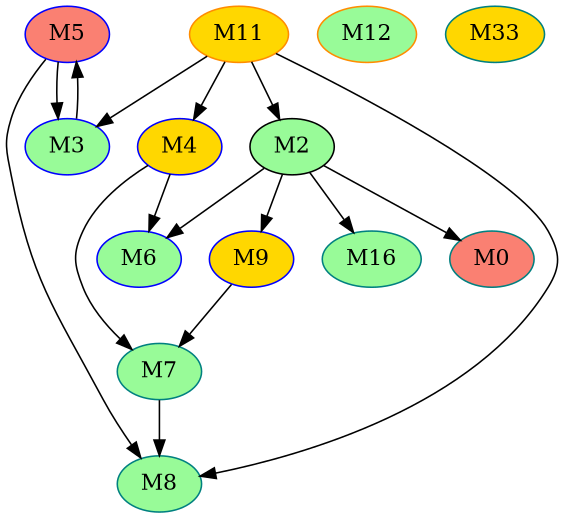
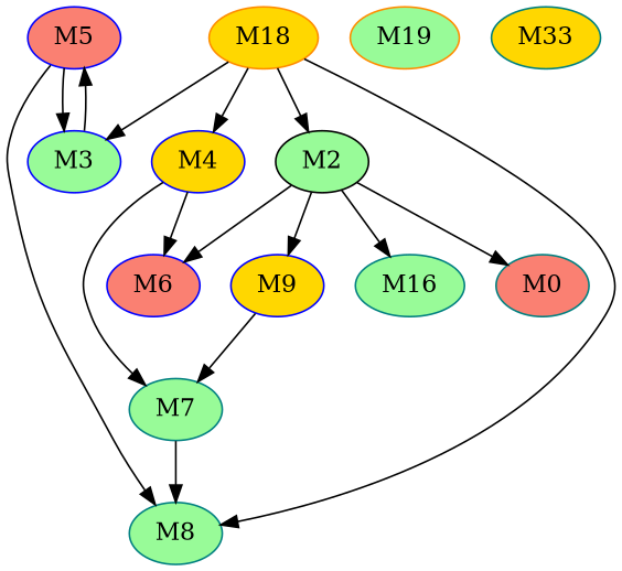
  digraph {
    node [color=teal fillcolor=palegreen style=filled]
    M2 [color=black]
    n2 [fillcolor=salmon label=M0]
-   M6 [color=blue]
+   M6 [color=blue fillcolor=salmon]
    M9 [color=blue fillcolor=gold]
    n5 [label=M16]
    M7
    M8
    M3 [color=blue]
    M5 [color=blue fillcolor=salmon]
    M4 [color=blue fillcolor=gold]
-   M11 [color=darkorange fillcolor=gold]
-   M12 [color=darkorange]
+   M11 [color=darkorange fillcolor=gold label=M18]
+   M12 [color=darkorange label=M19]
    n13 [fillcolor=gold label=M33]
    M2 -> n2
    M2 -> M6
    M2 -> M9
    M2 -> n5
    M9 -> M7
    M7 -> M8
    M3 -> M5
    M5 -> M8
    M5 -> M3
    M4 -> M6
    M4 -> M7
    M11 -> M2
    M11 -> M8
    M11 -> M3
    M11 -> M4
  }
